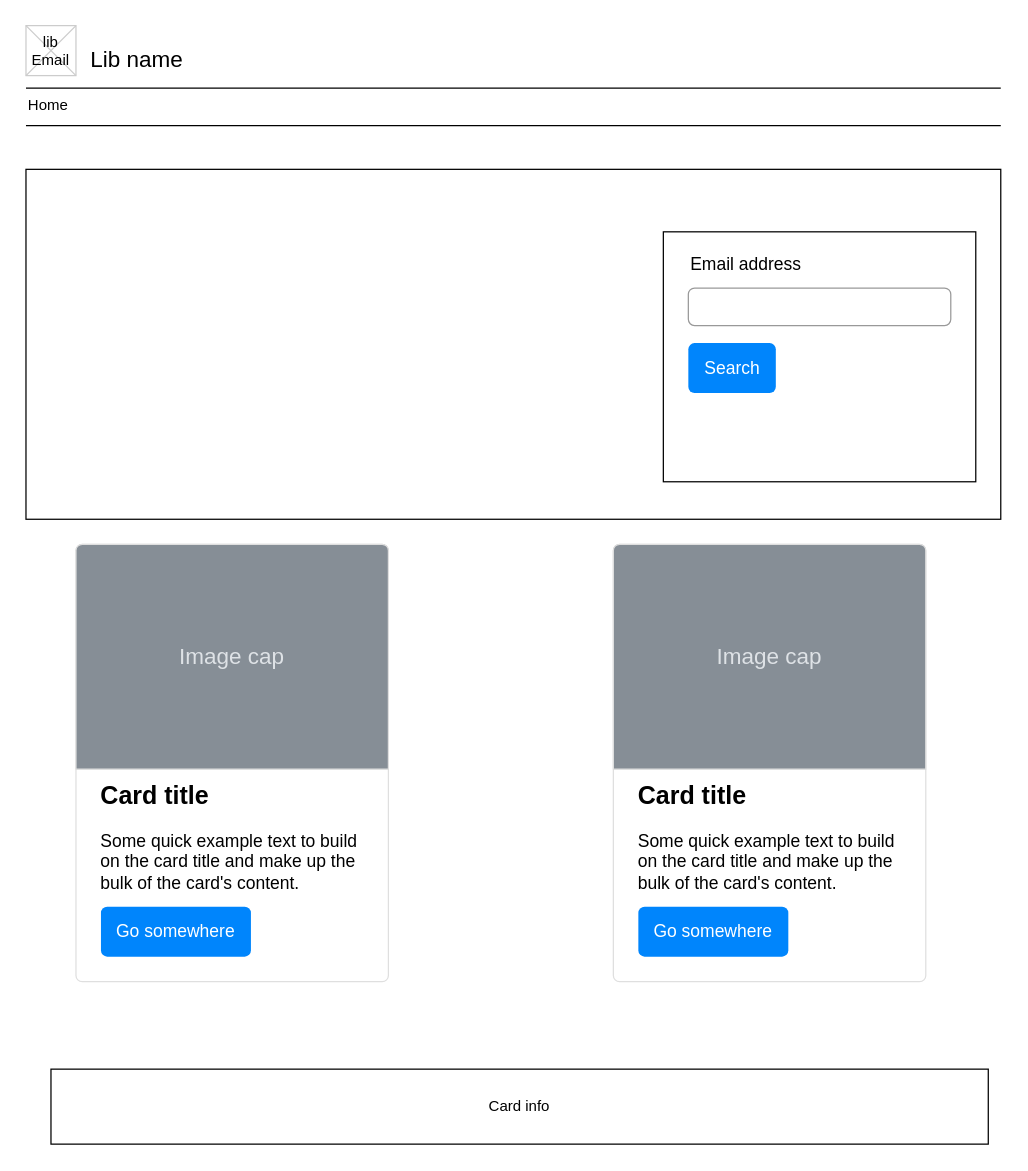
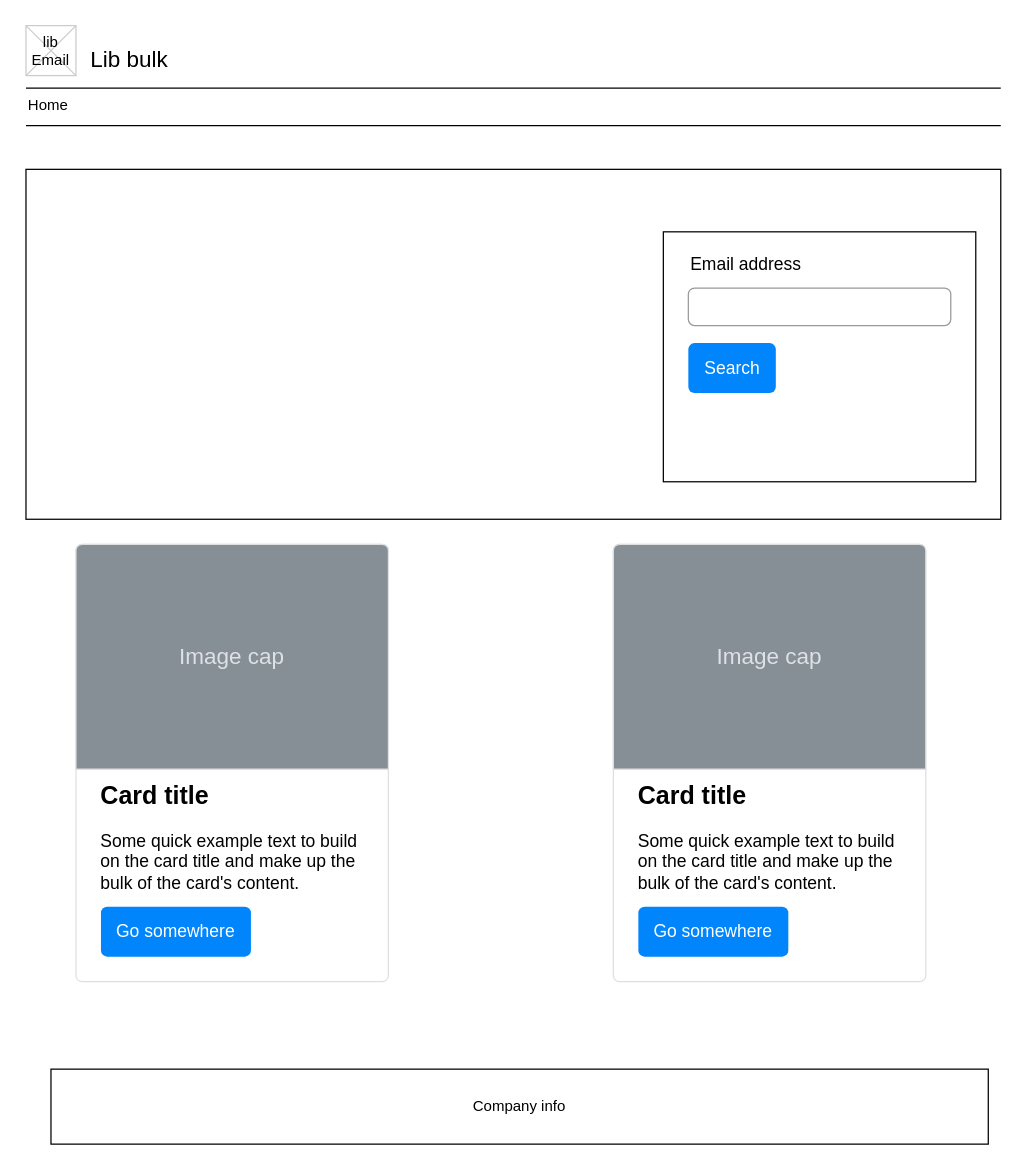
  <mxCell id="0" />
  <mxCell id="1" parent="0" />
  <mxCell id="2" value="" style="rounded=0;whiteSpace=wrap;html=1;" vertex="1" parent="1"><mxGeometry x="40" y="855" width="750" height="60" as="geometry" /></mxCell>
- <mxCell id="3" value="Lib name" style="text;spacingTop=-5;fontSize=18;fontStyle=0" parent="1" vertex="1"><mxGeometry x="70" y="35" width="230" height="20" as="geometry" /></mxCell>
+ <mxCell id="3" value="Lib bulk" style="text;spacingTop=-5;fontSize=18;fontStyle=0" parent="1" vertex="1"><mxGeometry x="70" y="35" width="230" height="20" as="geometry" /></mxCell>
  <mxCell id="4" value="" style="line;strokeWidth=1" parent="1" vertex="1"><mxGeometry x="20" y="65" width="780" height="10" as="geometry" /></mxCell>
  <mxCell id="5" value="" style="line;strokeWidth=1" parent="1" vertex="1"><mxGeometry x="20" y="95" width="780" height="10" as="geometry" /></mxCell>
  <mxCell id="6" value="Home" style="text;spacingTop=-5;" parent="1" vertex="1"><mxGeometry x="20" y="75" width="30" height="20" as="geometry" /></mxCell>
  <mxCell id="7" value="" style="verticalLabelPosition=bottom;verticalAlign=top;strokeWidth=1;shape=mxgraph.mockup.graphics.iconGrid;strokeColor=#CCCCCC;gridSize=1,1;" parent="1" vertex="1"><mxGeometry x="20" y="20" width="40" height="40" as="geometry" /></mxCell>
  <mxCell id="8" value="lib &#10;Email" style="text;spacingTop=-5;align=center" parent="1" vertex="1"><mxGeometry x="20" y="25" width="40" height="40" as="geometry" /></mxCell>
  <mxCell id="9" value="" style="rounded=0;whiteSpace=wrap;html=1;" vertex="1" parent="1"><mxGeometry x="20" y="135" width="780" height="280" as="geometry" /></mxCell>
  <mxCell id="10" value="" style="rounded=0;whiteSpace=wrap;html=1;" vertex="1" parent="1"><mxGeometry x="530" y="185" width="250" height="200" as="geometry" /></mxCell>
  <mxCell id="11" value="Email address" style="fillColor=none;strokeColor=none;align=left;fontSize=14;" vertex="1" parent="1"><mxGeometry width="260" height="40" relative="1" as="geometry"><mxPoint x="550" y="190" as="offset" /></mxGeometry></mxCell>
  <mxCell id="12" value="" style="html=1;shadow=0;dashed=0;shape=mxgraph.bootstrap.rrect;rSize=5;fillColor=none;strokeColor=#999999;align=left;spacing=15;fontSize=14;fontColor=#6C767D;" vertex="1" parent="1"><mxGeometry width="210" height="30" relative="1" as="geometry"><mxPoint x="550" y="230" as="offset" /></mxGeometry></mxCell>
  <mxCell id="13" value="Search" style="html=1;shadow=0;dashed=0;shape=mxgraph.bootstrap.rrect;rSize=5;fillColor=#0085FC;strokeColor=none;align=center;fontSize=14;fontColor=#FFFFFF;" vertex="1" parent="1"><mxGeometry width="70" height="40" relative="1" as="geometry"><mxPoint x="550" y="274" as="offset" /></mxGeometry></mxCell>
- <mxCell id="14" value="Card info" style="text;html=1;strokeColor=none;fillColor=none;align=center;verticalAlign=middle;whiteSpace=wrap;rounded=0;" vertex="1" parent="1"><mxGeometry x="360" y="870" width="110" height="30" as="geometry" /></mxCell>
+ <mxCell id="14" value="Company info" style="text;html=1;strokeColor=none;fillColor=none;align=center;verticalAlign=middle;whiteSpace=wrap;rounded=0;" vertex="1" parent="1"><mxGeometry x="360" y="870" width="110" height="30" as="geometry" /></mxCell>
  <mxCell id="15" value="&lt;b&gt;&lt;font style=&quot;font-size: 20px&quot;&gt;Card title&lt;/font&gt;&lt;/b&gt;&lt;br style=&quot;font-size: 14px&quot;&gt;&lt;br style=&quot;font-size: 14px&quot;&gt;Some quick example text to build on the card title and make up the bulk of the card's content." style="html=1;shadow=0;dashed=0;shape=mxgraph.bootstrap.rrect;rSize=5;strokeColor=#DFDFDF;html=1;whiteSpace=wrap;fillColor=#ffffff;fontColor=#000000;verticalAlign=bottom;align=left;spacing=20;spacingBottom=50;fontSize=14;" vertex="1" parent="1"><mxGeometry x="60" y="435" width="250" height="350" as="geometry" /></mxCell>
  <mxCell id="16" value="Image cap" style="html=1;shadow=0;dashed=0;shape=mxgraph.bootstrap.topButton;rSize=5;perimeter=none;whiteSpace=wrap;fillColor=#868E96;strokeColor=#DFDFDF;fontColor=#DEE2E6;resizeWidth=1;fontSize=18;" vertex="1" parent="15"><mxGeometry width="250" height="180" relative="1" as="geometry" /></mxCell>
  <mxCell id="17" value="Go somewhere" style="html=1;shadow=0;dashed=0;shape=mxgraph.bootstrap.rrect;rSize=5;perimeter=none;whiteSpace=wrap;fillColor=#0085FC;strokeColor=none;fontColor=#ffffff;resizeWidth=1;fontSize=14;" vertex="1" parent="15"><mxGeometry y="1" width="120" height="40" relative="1" as="geometry"><mxPoint x="20" y="-60" as="offset" /></mxGeometry></mxCell>
  <mxCell id="18" value="&lt;b&gt;&lt;font style=&quot;font-size: 20px&quot;&gt;Card title&lt;/font&gt;&lt;/b&gt;&lt;br style=&quot;font-size: 14px&quot;&gt;&lt;br style=&quot;font-size: 14px&quot;&gt;Some quick example text to build on the card title and make up the bulk of the card's content." style="html=1;shadow=0;dashed=0;shape=mxgraph.bootstrap.rrect;rSize=5;strokeColor=#DFDFDF;html=1;whiteSpace=wrap;fillColor=#ffffff;fontColor=#000000;verticalAlign=bottom;align=left;spacing=20;spacingBottom=50;fontSize=14;" vertex="1" parent="1"><mxGeometry x="490" y="435" width="250" height="350" as="geometry" /></mxCell>
  <mxCell id="19" value="Image cap" style="html=1;shadow=0;dashed=0;shape=mxgraph.bootstrap.topButton;rSize=5;perimeter=none;whiteSpace=wrap;fillColor=#868E96;strokeColor=#DFDFDF;fontColor=#DEE2E6;resizeWidth=1;fontSize=18;" vertex="1" parent="18"><mxGeometry width="250" height="180" relative="1" as="geometry" /></mxCell>
  <mxCell id="20" value="Go somewhere" style="html=1;shadow=0;dashed=0;shape=mxgraph.bootstrap.rrect;rSize=5;perimeter=none;whiteSpace=wrap;fillColor=#0085FC;strokeColor=none;fontColor=#ffffff;resizeWidth=1;fontSize=14;" vertex="1" parent="18"><mxGeometry y="1" width="120" height="40" relative="1" as="geometry"><mxPoint x="20" y="-60" as="offset" /></mxGeometry></mxCell>
